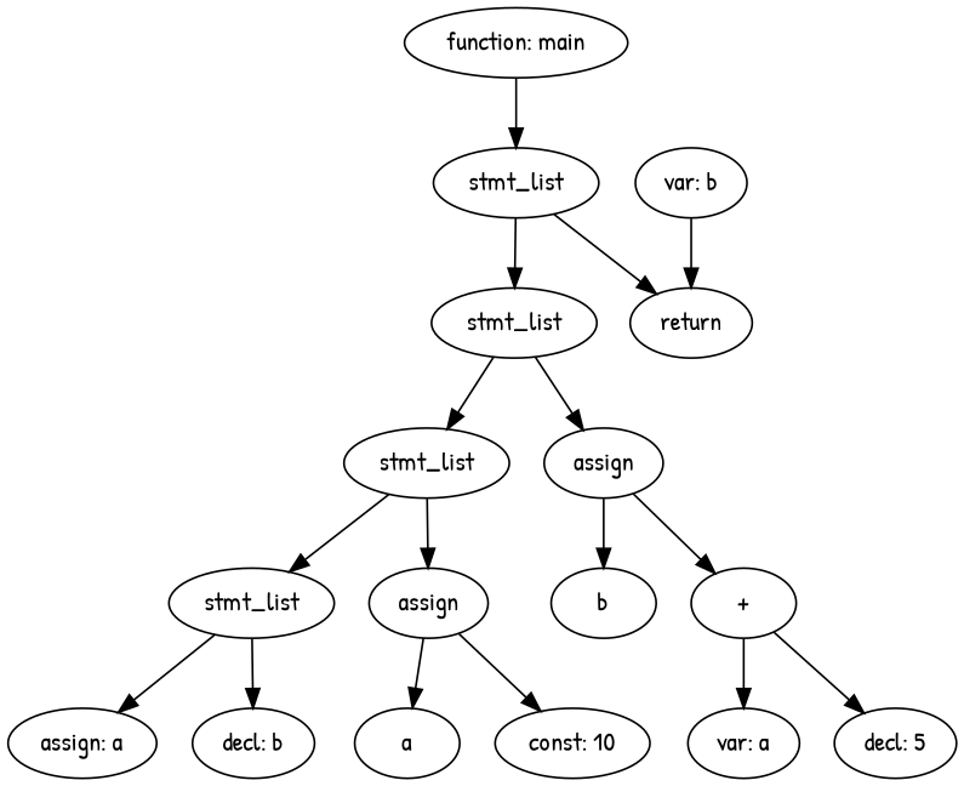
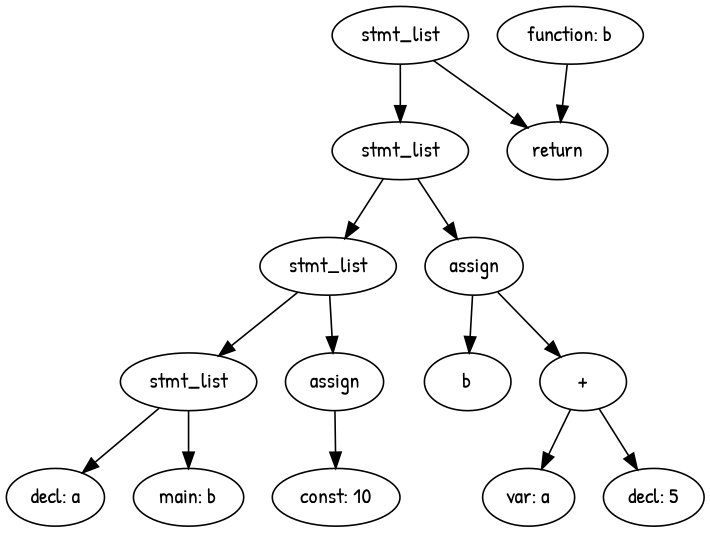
  digraph {
    fontname="Patrick Hand"
    node [fontname="Patrick Hand"]
    edge [fontname="Patrick Hand"]
-   n1 [label="function: main"]
    n2 [label=stmt_list]
    n3 [label=stmt_list]
    n4 [label=return]
    n5 [label=stmt_list]
    n6 [label=assign]
    n7 [label=stmt_list]
    n8 [label=assign]
    n9 [label=b]
    n10 [label="+"]
-   n11 [label="assign: a"]
-   n12 [label="decl: b"]
-   n13 [label=a]
+   n11 [label="decl: a"]
+   n12 [label="main: b"]
    n14 [label="const: 10"]
    n15 [label="var: a"]
    n16 [label="decl: 5"]
-   n17 [label="var: b"]
-   n1 -> n2
+   n17 [label="function: b"]
    n2 -> n3
    n2 -> n4
    n3 -> n5
    n3 -> n6
    n5 -> n7
    n5 -> n8
    n6 -> n9
    n6 -> n10
    n7 -> n11
    n7 -> n12
-   n8 -> n13
    n8 -> n14
    n10 -> n15
    n10 -> n16
    n17 -> n4
  }
